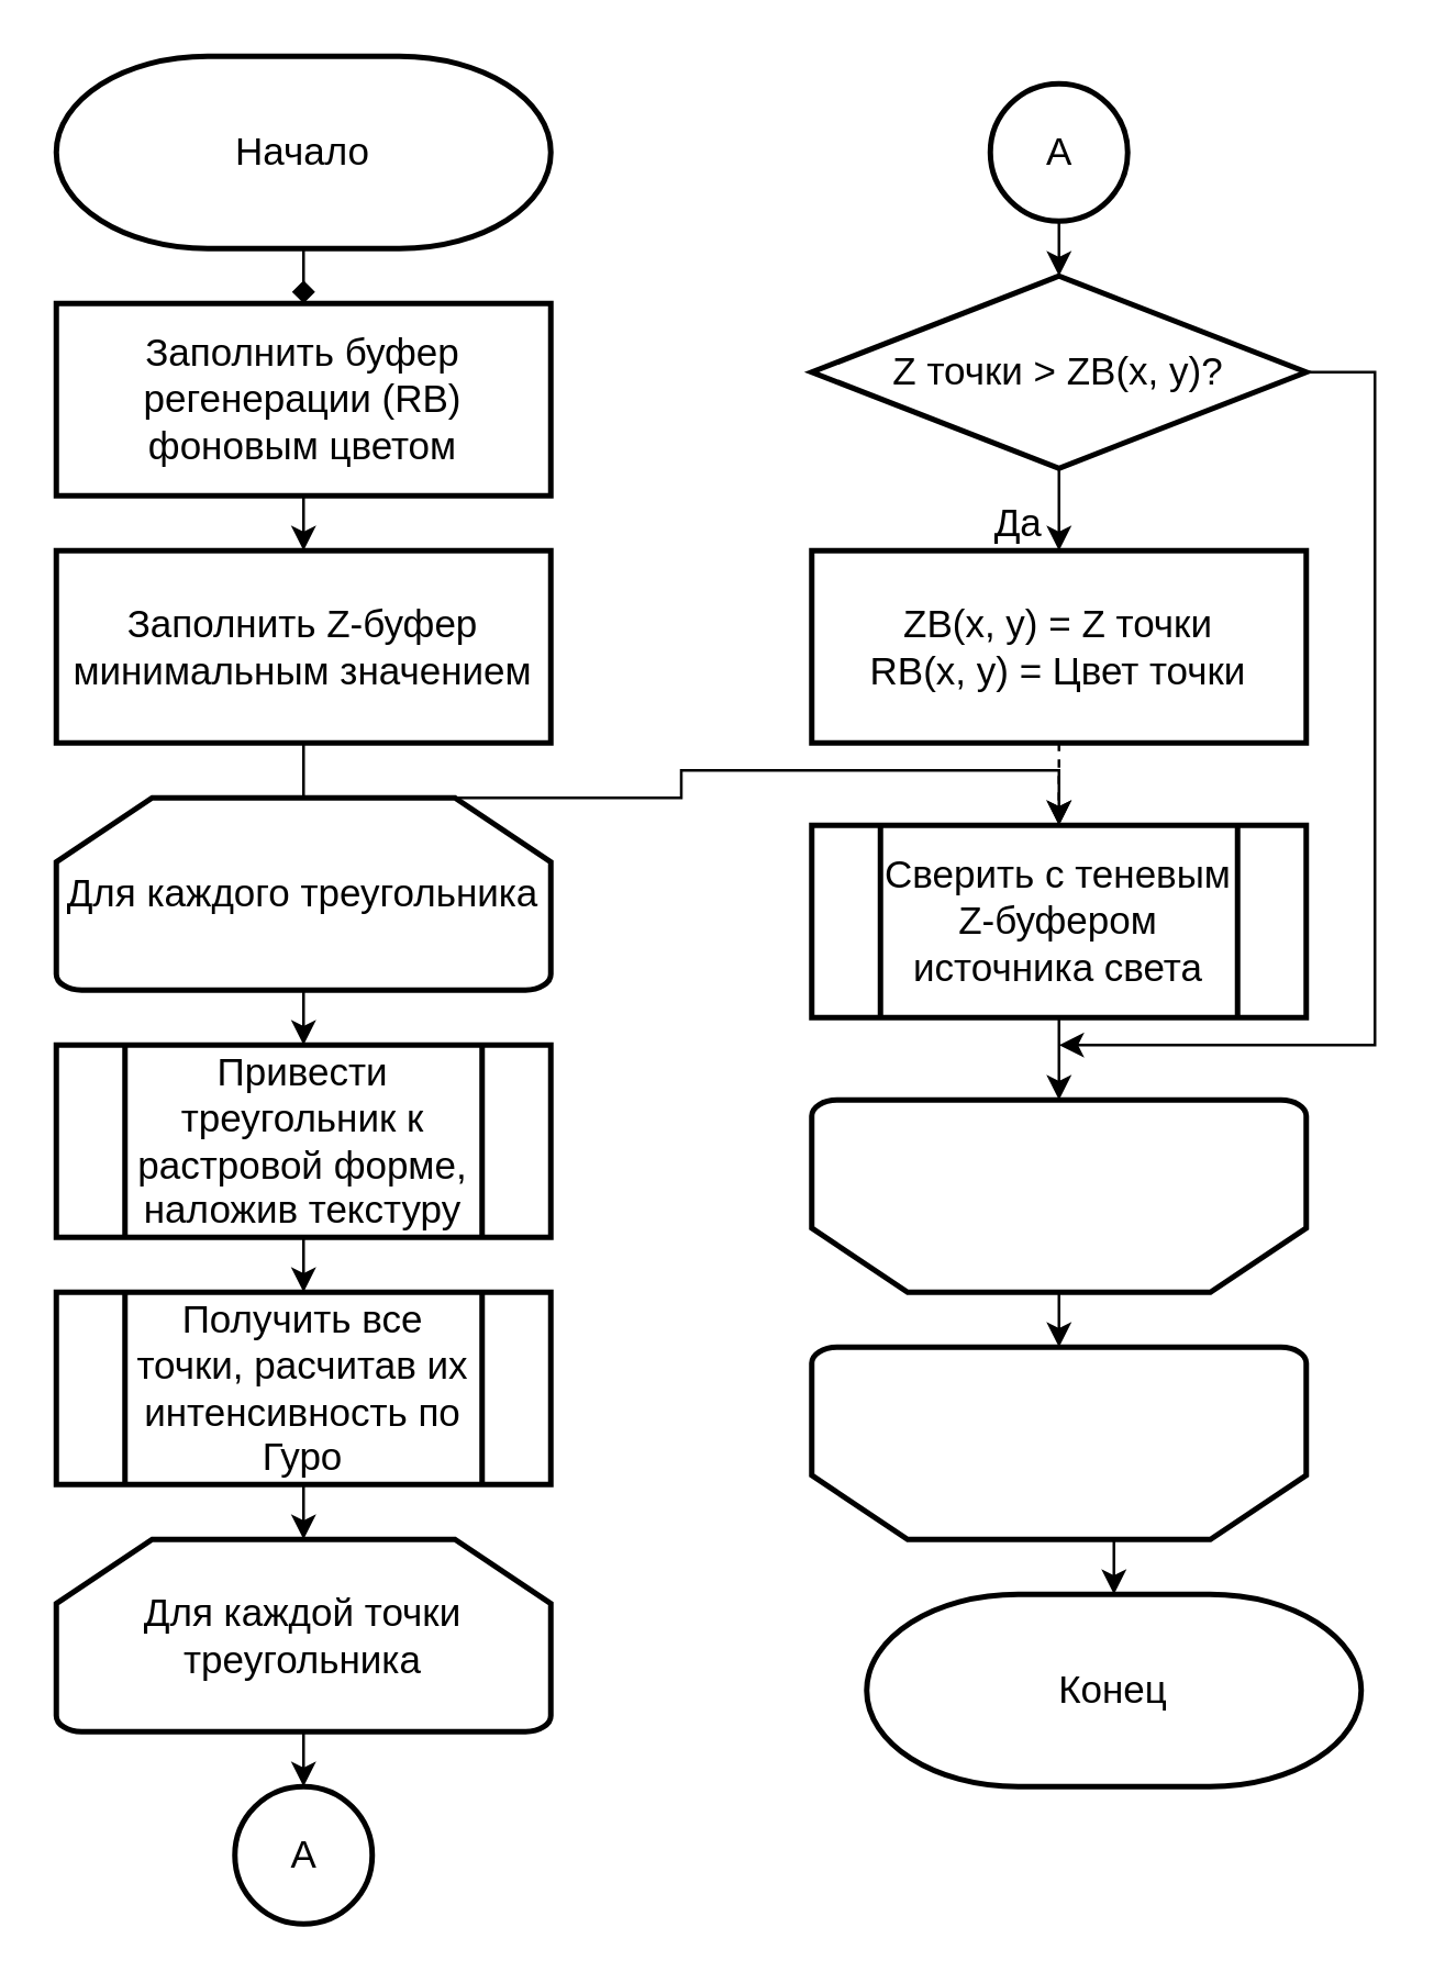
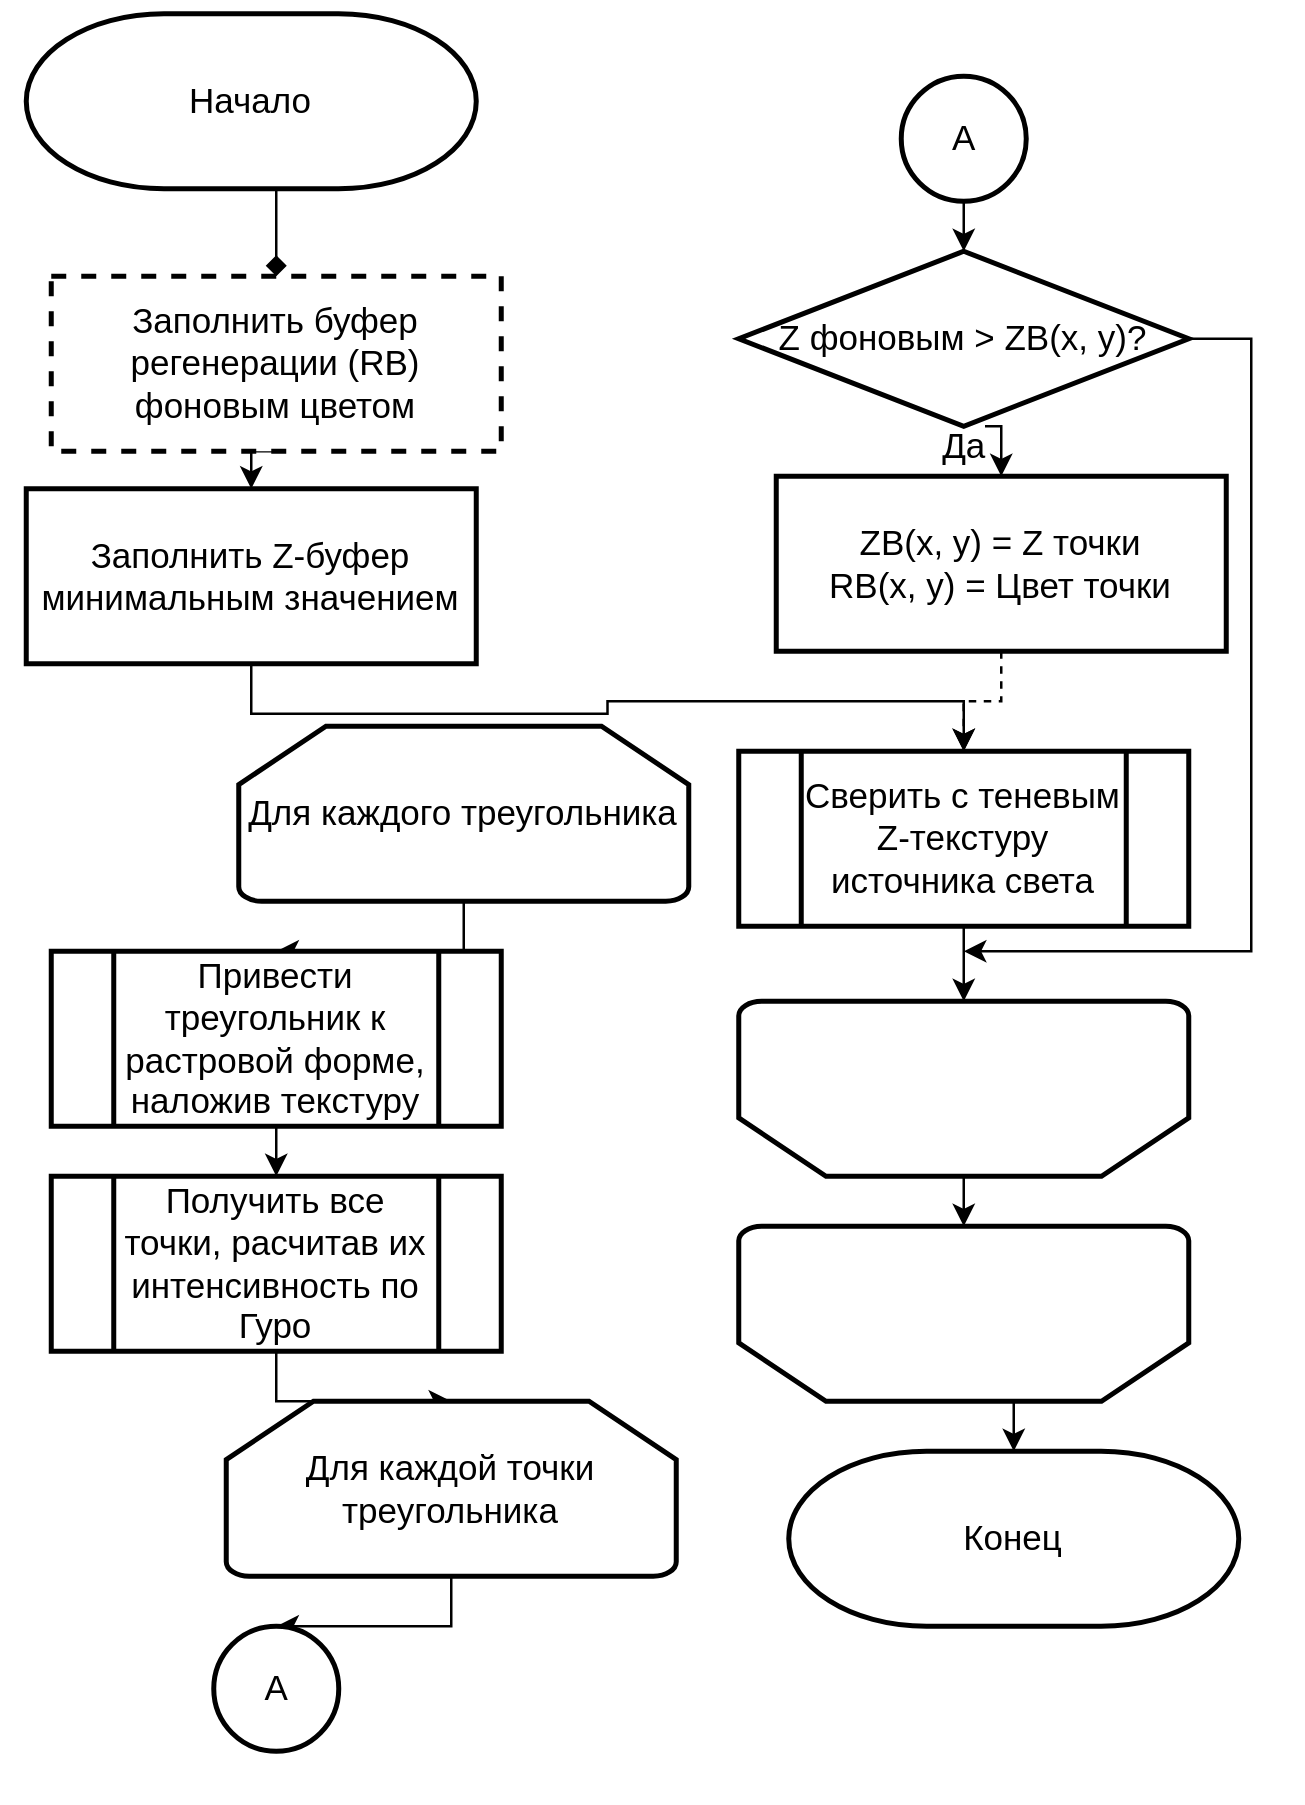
  <mxCell id="0" />
  <mxCell id="1" parent="0" />
  <mxCell id="2" style="edgeStyle=orthogonalEdgeStyle;rounded=0;orthogonalLoop=1;jettySize=auto;html=1;exitX=0.5;exitY=1;exitDx=0;exitDy=0;exitPerimeter=0;entryX=0.5;entryY=0;entryDx=0;entryDy=0;fontSize=14;endArrow=diamond;" edge="1" parent="1" source="3" target="5"><mxGeometry relative="1" as="geometry" /></mxCell>
- <mxCell id="3" value="&lt;font style=&quot;font-size: 14px&quot;&gt;Начало&lt;/font&gt;" style="strokeWidth=2;html=1;shape=mxgraph.flowchart.terminator;whiteSpace=wrap;" vertex="1" parent="1"><mxGeometry x="20" y="20" width="180" height="70" as="geometry" /></mxCell>
+ <mxCell id="3" value="&lt;font style=&quot;font-size: 14px&quot;&gt;Начало&lt;/font&gt;" style="strokeWidth=2;html=1;shape=mxgraph.flowchart.terminator;whiteSpace=wrap;" vertex="1" parent="1"><mxGeometry x="10" y="5" width="180" height="70" as="geometry" /></mxCell>
  <mxCell id="4" style="edgeStyle=orthogonalEdgeStyle;rounded=0;orthogonalLoop=1;jettySize=auto;html=1;exitX=0.5;exitY=1;exitDx=0;exitDy=0;entryX=0.5;entryY=0;entryDx=0;entryDy=0;fontSize=14;" edge="1" parent="1" source="5" target="7"><mxGeometry relative="1" as="geometry" /></mxCell>
- <mxCell id="5" value="Заполнить буфер регенерации (RB) фоновым цветом" style="rounded=0;whiteSpace=wrap;html=1;absoluteArcSize=1;arcSize=14;strokeWidth=2;fontSize=14;" vertex="1" parent="1"><mxGeometry x="20" y="110" width="180" height="70" as="geometry" /></mxCell>
+ <mxCell id="5" value="Заполнить буфер регенерации (RB) фоновым цветом" style="rounded=0;whiteSpace=wrap;html=1;absoluteArcSize=1;arcSize=14;strokeWidth=2;fontSize=14;dashed=1;" vertex="1" parent="1"><mxGeometry x="20" y="110" width="180" height="70" as="geometry" /></mxCell>
  <mxCell id="6" style="edgeStyle=orthogonalEdgeStyle;rounded=0;orthogonalLoop=1;jettySize=auto;html=1;exitX=0.5;exitY=1;exitDx=0;exitDy=0;fontSize=14;" edge="1" parent="1" source="7" target="25"><mxGeometry relative="1" as="geometry" /></mxCell>
- <mxCell id="7" value="Заполнить Z-буфер минимальным значением" style="rounded=0;whiteSpace=wrap;html=1;absoluteArcSize=1;arcSize=14;strokeWidth=2;fontSize=14;" vertex="1" parent="1"><mxGeometry x="20" y="200" width="180" height="70" as="geometry" /></mxCell>
+ <mxCell id="7" value="Заполнить Z-буфер минимальным значением" style="rounded=0;whiteSpace=wrap;html=1;absoluteArcSize=1;arcSize=14;strokeWidth=2;fontSize=14;" vertex="1" parent="1"><mxGeometry x="10" y="195" width="180" height="70" as="geometry" /></mxCell>
  <mxCell id="8" style="edgeStyle=orthogonalEdgeStyle;rounded=0;orthogonalLoop=1;jettySize=auto;html=1;exitX=0.5;exitY=1;exitDx=0;exitDy=0;exitPerimeter=0;entryX=0.5;entryY=0;entryDx=0;entryDy=0;fontSize=14;" edge="1" parent="1" source="9" target="11"><mxGeometry relative="1" as="geometry" /></mxCell>
- <mxCell id="9" value="Для каждого треугольника" style="strokeWidth=2;html=1;shape=mxgraph.flowchart.loop_limit;whiteSpace=wrap;rounded=0;fontSize=14;" vertex="1" parent="1"><mxGeometry x="20" y="290" width="180" height="70" as="geometry" /></mxCell>
+ <mxCell id="9" value="Для каждого треугольника" style="strokeWidth=2;html=1;shape=mxgraph.flowchart.loop_limit;whiteSpace=wrap;rounded=0;fontSize=14;" vertex="1" parent="1"><mxGeometry x="95" y="290" width="180" height="70" as="geometry" /></mxCell>
  <mxCell id="10" style="edgeStyle=orthogonalEdgeStyle;rounded=0;orthogonalLoop=1;jettySize=auto;html=1;exitX=0.5;exitY=1;exitDx=0;exitDy=0;entryX=0.5;entryY=0;entryDx=0;entryDy=0;fontSize=14;" edge="1" parent="1" source="11" target="13"><mxGeometry relative="1" as="geometry" /></mxCell>
  <mxCell id="11" value="Привести треугольник к растровой форме, наложив текстуру" style="verticalLabelPosition=middle;verticalAlign=middle;html=1;shape=process;whiteSpace=wrap;rounded=0;size=0.14;arcSize=6;fontSize=14;strokeWidth=2;labelPosition=center;align=center;" vertex="1" parent="1"><mxGeometry x="20" y="380" width="180" height="70" as="geometry" /></mxCell>
  <mxCell id="12" style="edgeStyle=orthogonalEdgeStyle;rounded=0;orthogonalLoop=1;jettySize=auto;html=1;exitX=0.5;exitY=1;exitDx=0;exitDy=0;entryX=0.5;entryY=0;entryDx=0;entryDy=0;entryPerimeter=0;fontSize=14;" edge="1" parent="1" source="13" target="15"><mxGeometry relative="1" as="geometry" /></mxCell>
  <mxCell id="13" value="Получить все точки, расчитав их интенсивность по Гуро" style="verticalLabelPosition=middle;verticalAlign=middle;html=1;shape=process;whiteSpace=wrap;rounded=0;size=0.14;arcSize=6;fontSize=14;strokeWidth=2;labelPosition=center;align=center;" vertex="1" parent="1"><mxGeometry x="20" y="470" width="180" height="70" as="geometry" /></mxCell>
  <mxCell id="14" style="edgeStyle=orthogonalEdgeStyle;rounded=0;orthogonalLoop=1;jettySize=auto;html=1;exitX=0.5;exitY=1;exitDx=0;exitDy=0;exitPerimeter=0;entryX=0.5;entryY=0;entryDx=0;entryDy=0;entryPerimeter=0;fontSize=14;" edge="1" parent="1" source="15" target="16"><mxGeometry relative="1" as="geometry" /></mxCell>
- <mxCell id="15" value="Для каждой точки треугольника" style="strokeWidth=2;html=1;shape=mxgraph.flowchart.loop_limit;whiteSpace=wrap;rounded=0;fontSize=14;" vertex="1" parent="1"><mxGeometry x="20" y="560" width="180" height="70" as="geometry" /></mxCell>
+ <mxCell id="15" value="Для каждой точки треугольника" style="strokeWidth=2;html=1;shape=mxgraph.flowchart.loop_limit;whiteSpace=wrap;rounded=0;fontSize=14;" vertex="1" parent="1"><mxGeometry x="90" y="560" width="180" height="70" as="geometry" /></mxCell>
  <mxCell id="16" value="A" style="verticalLabelPosition=middle;verticalAlign=middle;html=1;shape=mxgraph.flowchart.on-page_reference;rounded=0;fontSize=14;strokeWidth=2;labelPosition=center;align=center;" vertex="1" parent="1"><mxGeometry x="85" y="650" width="50" height="50" as="geometry" /></mxCell>
  <mxCell id="17" style="edgeStyle=orthogonalEdgeStyle;rounded=0;orthogonalLoop=1;jettySize=auto;html=1;exitX=0.5;exitY=1;exitDx=0;exitDy=0;exitPerimeter=0;entryX=0.5;entryY=0;entryDx=0;entryDy=0;entryPerimeter=0;fontSize=14;" edge="1" parent="1" source="18" target="21"><mxGeometry relative="1" as="geometry" /></mxCell>
  <mxCell id="18" value="A" style="verticalLabelPosition=middle;verticalAlign=middle;html=1;shape=mxgraph.flowchart.on-page_reference;rounded=0;fontSize=14;strokeWidth=2;labelPosition=center;align=center;" vertex="1" parent="1"><mxGeometry x="360" y="30" width="50" height="50" as="geometry" /></mxCell>
  <mxCell id="19" value="Да" style="edgeStyle=orthogonalEdgeStyle;rounded=0;orthogonalLoop=1;jettySize=auto;html=1;exitX=0.5;exitY=1;exitDx=0;exitDy=0;exitPerimeter=0;entryX=0.5;entryY=0;entryDx=0;entryDy=0;fontSize=14;" edge="1" parent="1" source="21" target="23"><mxGeometry x="0.333" y="-15" relative="1" as="geometry"><mxPoint as="offset" /></mxGeometry></mxCell>
  <mxCell id="20" style="edgeStyle=orthogonalEdgeStyle;rounded=0;orthogonalLoop=1;jettySize=auto;html=1;exitX=1;exitY=0.5;exitDx=0;exitDy=0;exitPerimeter=0;fontSize=14;" edge="1" parent="1" source="21"><mxGeometry relative="1" as="geometry"><mxPoint x="385" y="380" as="targetPoint" /><Array as="points"><mxPoint x="500" y="135" /><mxPoint x="500" y="380" /></Array></mxGeometry></mxCell>
- <mxCell id="21" value="Z точки &amp;gt; ZB(x, y)?" style="strokeWidth=2;html=1;shape=mxgraph.flowchart.decision;whiteSpace=wrap;rounded=0;fontSize=14;" vertex="1" parent="1"><mxGeometry x="295" y="100" width="180" height="70" as="geometry" /></mxCell>
+ <mxCell id="21" value="Z фоновым &amp;gt; ZB(x, y)?" style="strokeWidth=2;html=1;shape=mxgraph.flowchart.decision;whiteSpace=wrap;rounded=0;fontSize=14;" vertex="1" parent="1"><mxGeometry x="295" y="100" width="180" height="70" as="geometry" /></mxCell>
  <mxCell id="22" style="edgeStyle=orthogonalEdgeStyle;rounded=0;orthogonalLoop=1;jettySize=auto;html=1;exitX=0.5;exitY=1;exitDx=0;exitDy=0;entryX=0.5;entryY=0;entryDx=0;entryDy=0;fontSize=14;dashed=1;" edge="1" parent="1" source="23" target="25"><mxGeometry relative="1" as="geometry" /></mxCell>
- <mxCell id="23" value="ZB(x, y) = Z точки&lt;br&gt;RB(x, y) = Цвет точки" style="rounded=0;whiteSpace=wrap;html=1;absoluteArcSize=1;arcSize=14;strokeWidth=2;fontSize=14;" vertex="1" parent="1"><mxGeometry x="295" y="200" width="180" height="70" as="geometry" /></mxCell>
+ <mxCell id="23" value="ZB(x, y) = Z точки&lt;br&gt;RB(x, y) = Цвет точки" style="rounded=0;whiteSpace=wrap;html=1;absoluteArcSize=1;arcSize=14;strokeWidth=2;fontSize=14;" vertex="1" parent="1"><mxGeometry x="310" y="190" width="180" height="70" as="geometry" /></mxCell>
  <mxCell id="24" style="edgeStyle=orthogonalEdgeStyle;rounded=0;orthogonalLoop=1;jettySize=auto;html=1;exitX=0.5;exitY=1;exitDx=0;exitDy=0;entryX=0.5;entryY=1;entryDx=0;entryDy=0;entryPerimeter=0;fontSize=14;" edge="1" parent="1" source="25" target="27"><mxGeometry relative="1" as="geometry" /></mxCell>
- <mxCell id="25" value="Сверить с теневым Z-буфером источника света" style="verticalLabelPosition=middle;verticalAlign=middle;html=1;shape=process;whiteSpace=wrap;rounded=0;size=0.14;arcSize=6;fontSize=14;strokeWidth=2;labelPosition=center;align=center;" vertex="1" parent="1"><mxGeometry x="295" y="300" width="180" height="70" as="geometry" /></mxCell>
+ <mxCell id="25" value="Сверить с теневым Z-текстуру источника света" style="verticalLabelPosition=middle;verticalAlign=middle;html=1;shape=process;whiteSpace=wrap;rounded=0;size=0.14;arcSize=6;fontSize=14;strokeWidth=2;labelPosition=center;align=center;" vertex="1" parent="1"><mxGeometry x="295" y="300" width="180" height="70" as="geometry" /></mxCell>
  <mxCell id="26" style="edgeStyle=orthogonalEdgeStyle;rounded=0;orthogonalLoop=1;jettySize=auto;html=1;exitX=0.5;exitY=0;exitDx=0;exitDy=0;exitPerimeter=0;entryX=0.5;entryY=1;entryDx=0;entryDy=0;entryPerimeter=0;fontSize=14;" edge="1" parent="1" source="27" target="29"><mxGeometry relative="1" as="geometry" /></mxCell>
  <mxCell id="27" value="" style="strokeWidth=2;html=1;shape=mxgraph.flowchart.loop_limit;whiteSpace=wrap;rounded=0;fontSize=14;flipV=1;" vertex="1" parent="1"><mxGeometry x="295" y="400" width="180" height="70" as="geometry" /></mxCell>
  <mxCell id="28" style="edgeStyle=orthogonalEdgeStyle;rounded=0;orthogonalLoop=1;jettySize=auto;html=1;exitX=0.5;exitY=0;exitDx=0;exitDy=0;exitPerimeter=0;entryX=0.5;entryY=0;entryDx=0;entryDy=0;entryPerimeter=0;fontSize=14;" edge="1" parent="1" source="29" target="30"><mxGeometry relative="1" as="geometry" /></mxCell>
  <mxCell id="29" value="" style="strokeWidth=2;html=1;shape=mxgraph.flowchart.loop_limit;whiteSpace=wrap;rounded=0;fontSize=14;flipV=1;" vertex="1" parent="1"><mxGeometry x="295" y="490" width="180" height="70" as="geometry" /></mxCell>
  <mxCell id="30" value="&lt;font style=&quot;font-size: 14px&quot;&gt;Конец&lt;/font&gt;" style="strokeWidth=2;html=1;shape=mxgraph.flowchart.terminator;whiteSpace=wrap;" vertex="1" parent="1"><mxGeometry x="315" y="580" width="180" height="70" as="geometry" /></mxCell>
